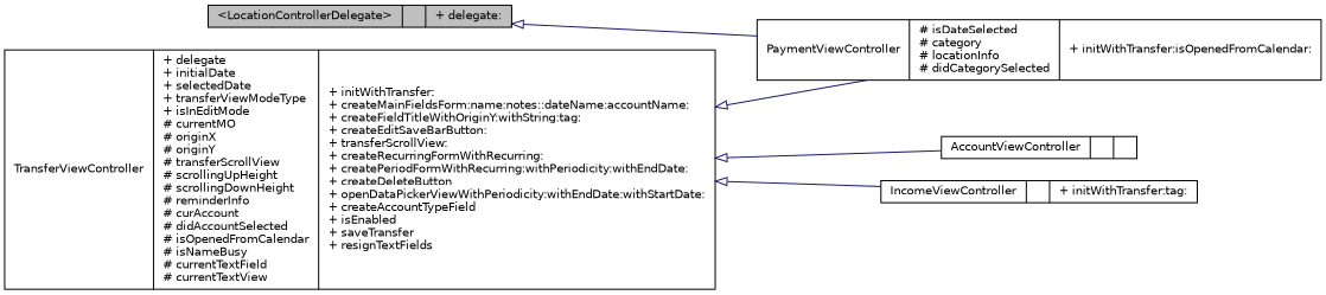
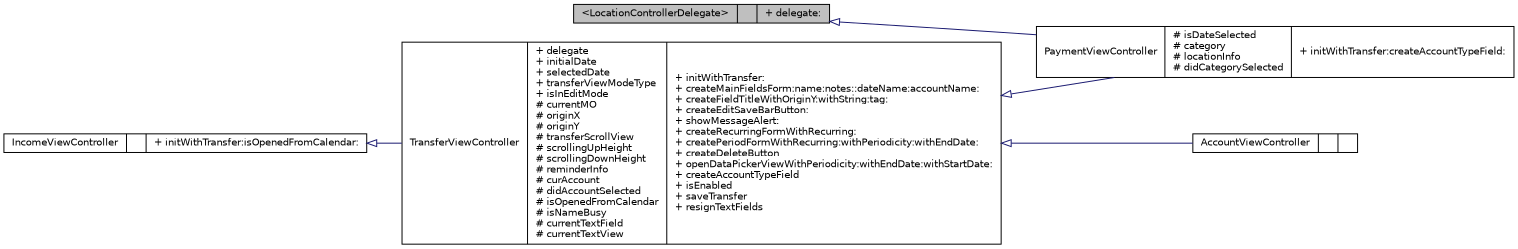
  digraph {
    rankdir=LR
    node [color=black fillcolor=white fontname=Helvetica fontsize=10 shape=record style=filled]
    edge [arrowtail=empty color=midnightblue dir=back fontname=Helvetica fontsize=10 labelfontname=Helvetica labelfontsize=10 style=solid]
    n1 [fillcolor=grey75 fontcolor=black height=0.2 label="{\<LocationControllerDelegate\>\n||+ delegate:\l}" width=0.4]
-   n2 [height=0.2 label="{PaymentViewController\n|# isDateSelected\l# category\l# locationInfo\l# didCategorySelected\l|+ initWithTransfer:isOpenedFromCalendar:\l}" width=0.4]
-   n3 [height=0.2 label="{TransferViewController\n|+ delegate\l+ initialDate\l+ selectedDate\l+ transferViewModeType\l+ isInEditMode\l# currentMO\l# originX\l# originY\l# transferScrollView\l# scrollingUpHeight\l# scrollingDownHeight\l# reminderInfo\l# curAccount\l# didAccountSelected\l# isOpenedFromCalendar\l# isNameBusy\l# currentTextField\l# currentTextView\l|+ initWithTransfer:\l+ createMainFieldsForm:name:notes::dateName:accountName:\l+ createFieldTitleWithOriginY:withString:tag:\l+ createEditSaveBarButton:\l+ transferScrollView:\l+ createRecurringFormWithRecurring:\l+ createPeriodFormWithRecurring:withPeriodicity:withEndDate:\l+ createDeleteButton\l+ openDataPickerViewWithPeriodicity:withEndDate:withStartDate:\l+ createAccountTypeField\l+ isEnabled\l+ saveTransfer\l+ resignTextFields\l}" width=0.4]
+   n2 [height=0.2 label="{PaymentViewController\n|# isDateSelected\l# category\l# locationInfo\l# didCategorySelected\l|+ initWithTransfer:createAccountTypeField:\l}" width=0.4]
+   n3 [height=0.2 label="{TransferViewController\n|+ delegate\l+ initialDate\l+ selectedDate\l+ transferViewModeType\l+ isInEditMode\l# currentMO\l# originX\l# originY\l# transferScrollView\l# scrollingUpHeight\l# scrollingDownHeight\l# reminderInfo\l# curAccount\l# didAccountSelected\l# isOpenedFromCalendar\l# isNameBusy\l# currentTextField\l# currentTextView\l|+ initWithTransfer:\l+ createMainFieldsForm:name:notes::dateName:accountName:\l+ createFieldTitleWithOriginY:withString:tag:\l+ createEditSaveBarButton:\l+ showMessageAlert:\l+ createRecurringFormWithRecurring:\l+ createPeriodFormWithRecurring:withPeriodicity:withEndDate:\l+ createDeleteButton\l+ openDataPickerViewWithPeriodicity:withEndDate:withStartDate:\l+ createAccountTypeField\l+ isEnabled\l+ saveTransfer\l+ resignTextFields\l}" width=0.4]
    n4 [height=0.2 label="{AccountViewController\n||}" width=0.4]
-   n5 [height=0.2 label="{IncomeViewController\n||+ initWithTransfer:tag:\l}" width=0.4]
+   n5 [height=0.2 label="{IncomeViewController\n||+ initWithTransfer:isOpenedFromCalendar:\l}" width=0.4]
    n1 -> n2
    n3 -> n2
    n3 -> n4
-   n3 -> n5
+   n5 -> n3
  }
